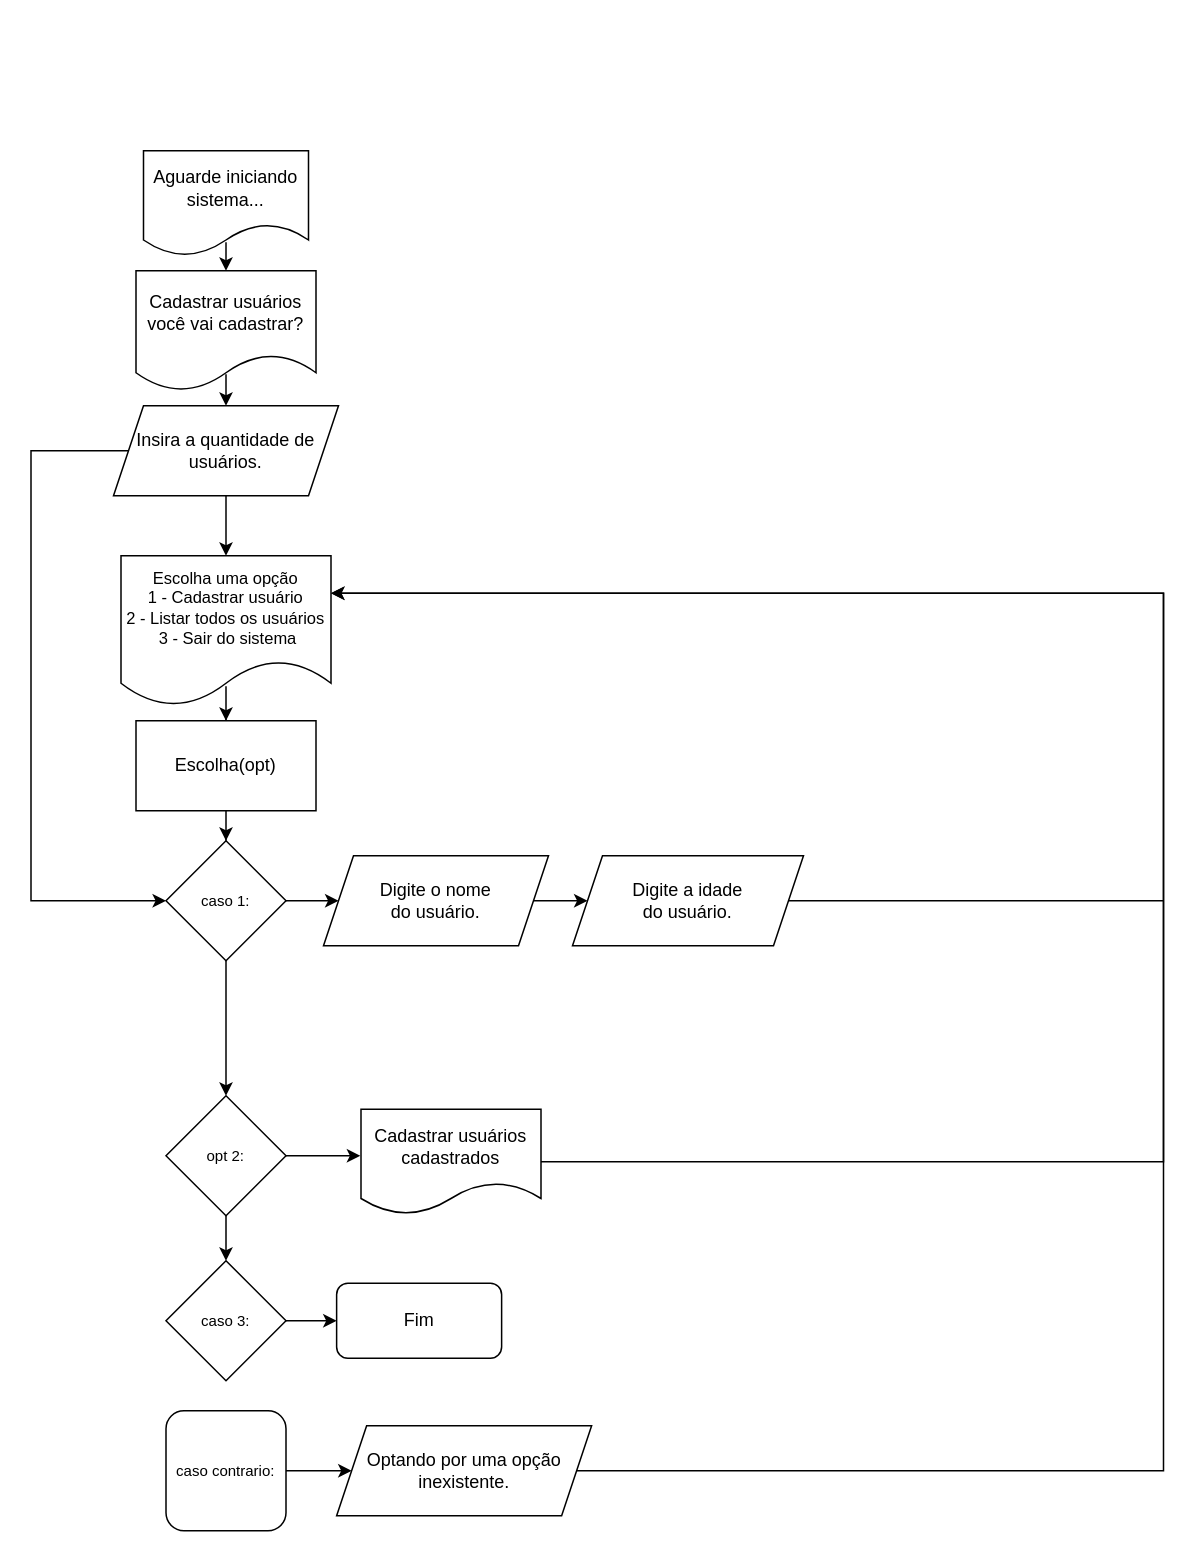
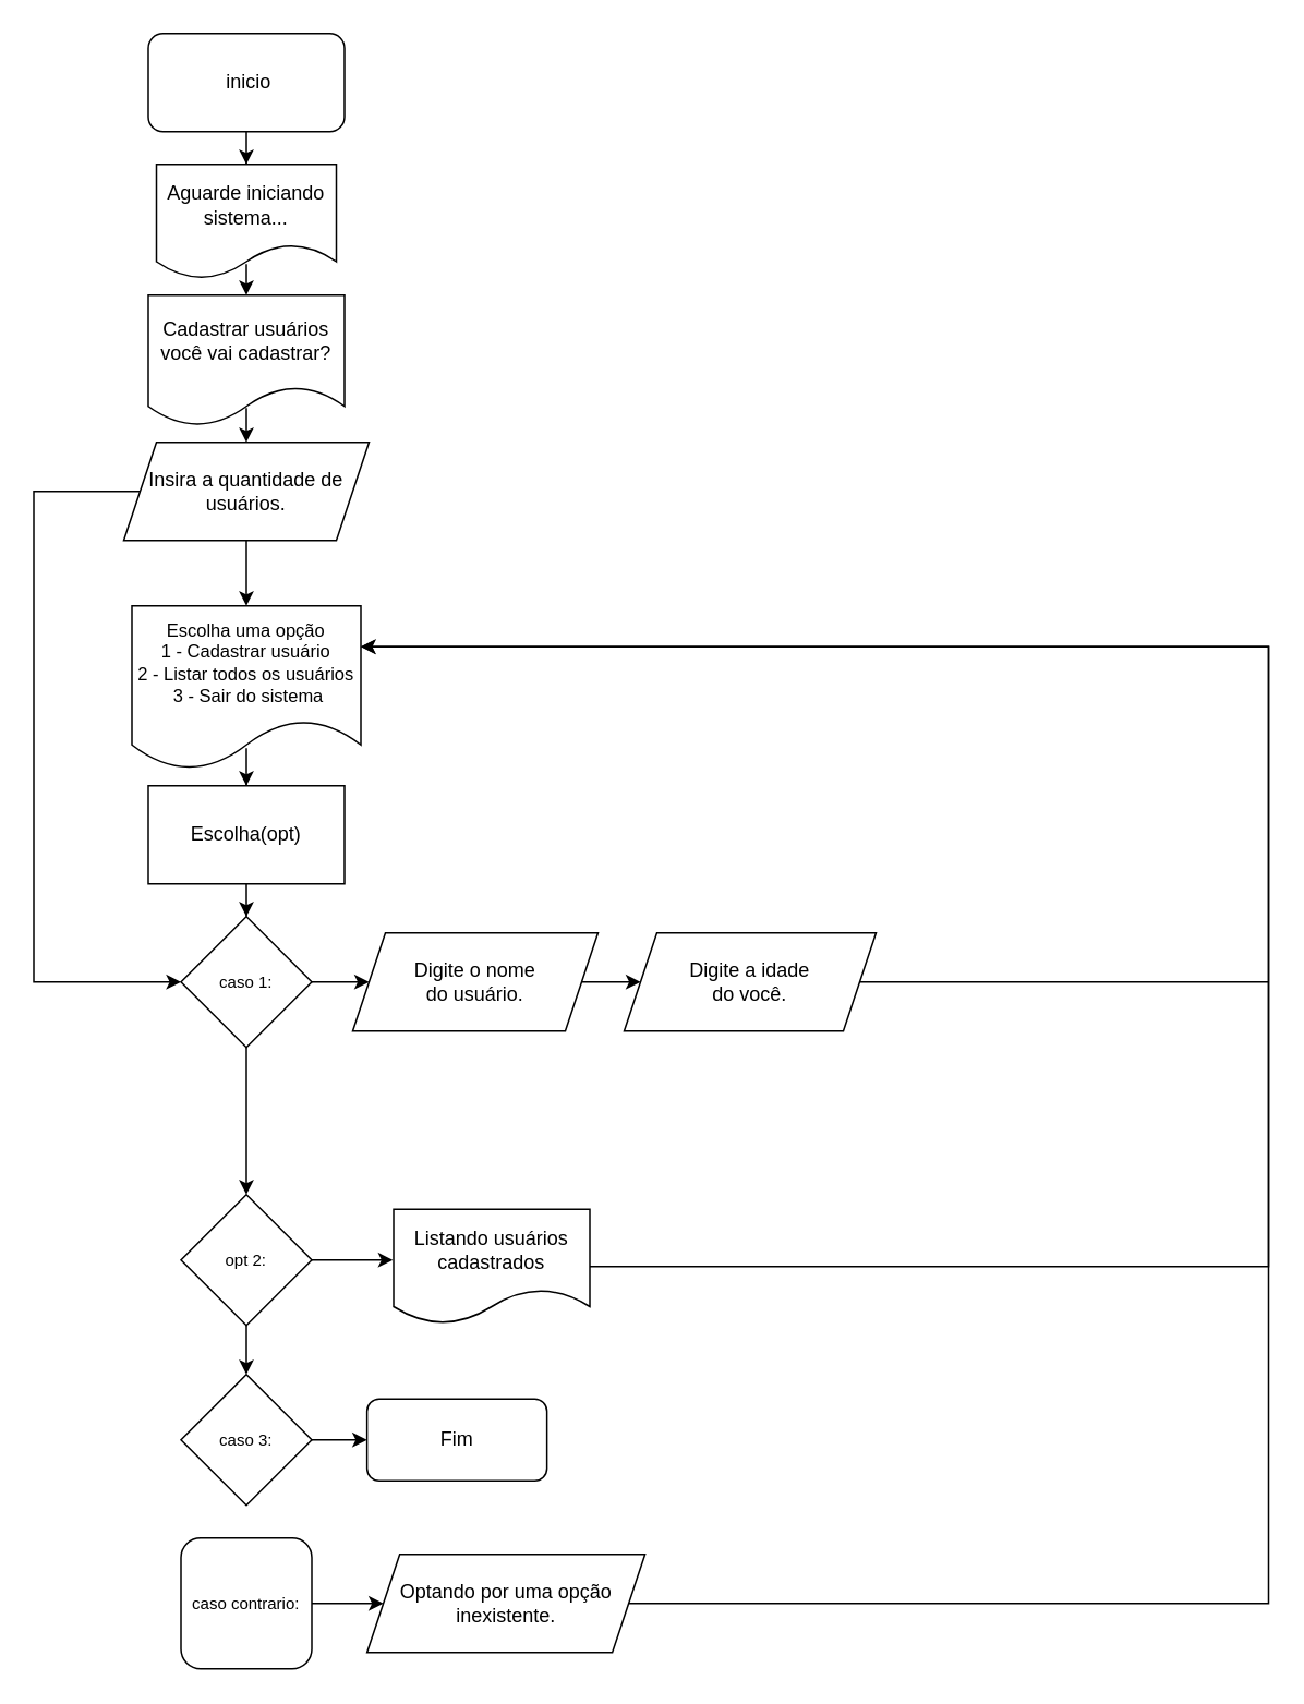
  <mxCell id="0" />
  <mxCell id="1" parent="0" />
+ <mxCell id="2" value="" style="edgeStyle=orthogonalEdgeStyle;rounded=0;orthogonalLoop=1;jettySize=auto;html=1;" edge="1" parent="1" source="3" target="31"><mxGeometry relative="1" as="geometry" /></mxCell>
+ <mxCell id="3" value="&lt;font style=&quot;vertical-align: inherit;&quot;&gt;&lt;font style=&quot;vertical-align: inherit;&quot;&gt;&lt;font style=&quot;vertical-align: inherit;&quot;&gt;&lt;font style=&quot;vertical-align: inherit;&quot;&gt;&amp;nbsp;inicio&lt;/font&gt;&lt;/font&gt;&lt;/font&gt;&lt;/font&gt;" style="rounded=1;whiteSpace=wrap;html=1;" parent="1" vertex="1"><mxGeometry x="90" width="120" height="60" as="geometry" y="20" /></mxCell>
  <mxCell id="4" value="" style="edgeStyle=none;rounded=0;orthogonalLoop=1;jettySize=auto;html=1;exitX=0.5;exitY=0.863;exitDx=0;exitDy=0;exitPerimeter=0;" parent="1" source="5" target="8" edge="1"><mxGeometry relative="1" as="geometry" /></mxCell>
  <mxCell id="5" value="&lt;font style=&quot;vertical-align: inherit;&quot;&gt;&lt;font style=&quot;vertical-align: inherit;&quot;&gt;&lt;font style=&quot;vertical-align: inherit;&quot;&gt;&lt;font style=&quot;vertical-align: inherit;&quot;&gt;Cadastrar usuários você vai cadastrar?&lt;/font&gt;&lt;/font&gt;&lt;/font&gt;&lt;/font&gt;" style="shape=document;whiteSpace=wrap;html=1;boundedLbl=1;" parent="1" vertex="1"><mxGeometry x="90" y="180" width="120" height="80" as="geometry" /></mxCell>
  <mxCell id="6" style="edgeStyle=orthogonalEdgeStyle;rounded=0;orthogonalLoop=1;jettySize=auto;html=1;entryX=0;entryY=0.5;entryDx=0;entryDy=0;exitX=0;exitY=0.5;exitDx=0;exitDy=0;" edge="1" parent="1" source="8" target="16"><mxGeometry relative="1" as="geometry"><Array as="points"><mxPoint x="20" y="300" /><mxPoint x="20" y="600" /></Array></mxGeometry></mxCell>
  <mxCell id="7" value="" style="edgeStyle=orthogonalEdgeStyle;rounded=0;orthogonalLoop=1;jettySize=auto;html=1;" edge="1" parent="1" source="8" target="11"><mxGeometry relative="1" as="geometry" /></mxCell>
  <mxCell id="8" value="Insira a quantidade de usuários." style="shape=parallelogram;perimeter=parallelogramPerimeter;whiteSpace=wrap;html=1;fixedSize=1;" parent="1" vertex="1"><mxGeometry x="75" y="270" width="150" height="60" as="geometry" /></mxCell>
  <mxCell id="9" value="" style="edgeStyle=none;rounded=0;orthogonalLoop=1;jettySize=auto;html=1;fontSize=8;" parent="1" target="5" edge="1"><mxGeometry relative="1" as="geometry"><mxPoint x="150" y="161" as="sourcePoint" /></mxGeometry></mxCell>
  <mxCell id="10" value="" style="edgeStyle=orthogonalEdgeStyle;rounded=0;orthogonalLoop=1;jettySize=auto;html=1;exitX=0.5;exitY=0.87;exitDx=0;exitDy=0;exitPerimeter=0;" edge="1" parent="1" source="11" target="13"><mxGeometry relative="1" as="geometry" /></mxCell>
  <mxCell id="11" value="&lt;font style=&quot;font-size: 11px;&quot;&gt;Escolha uma opção &lt;br&gt;1 - Cadastrar usuário &lt;br&gt;2 - Listar todos os usuários&lt;br&gt;&amp;nbsp;3 - Sair do sistema&lt;/font&gt;" style="shape=document;whiteSpace=wrap;html=1;boundedLbl=1;fontSize=8;" parent="1" vertex="1"><mxGeometry x="80" y="370" width="140" height="100" as="geometry" /></mxCell>
  <mxCell id="12" value="" style="edgeStyle=orthogonalEdgeStyle;rounded=0;orthogonalLoop=1;jettySize=auto;html=1;fontSize=10;" parent="1" source="13" target="16" edge="1"><mxGeometry relative="1" as="geometry" /></mxCell>
  <mxCell id="13" value="&lt;font style=&quot;font-size: 12px;&quot;&gt;Escolha(opt)&lt;/font&gt;" style="rounded=0;whiteSpace=wrap;html=1;fontSize=8;" parent="1" vertex="1"><mxGeometry x="90" y="480" width="120" height="60" as="geometry" /></mxCell>
  <mxCell id="14" value="" style="edgeStyle=orthogonalEdgeStyle;rounded=0;orthogonalLoop=1;jettySize=auto;html=1;" parent="1" source="16" target="19" edge="1"><mxGeometry relative="1" as="geometry" /></mxCell>
  <mxCell id="15" value="" style="edgeStyle=orthogonalEdgeStyle;rounded=0;orthogonalLoop=1;jettySize=auto;html=1;" edge="1" parent="1" source="16" target="26"><mxGeometry relative="1" as="geometry" /></mxCell>
  <mxCell id="16" value="caso 1:" style="rhombus;whiteSpace=wrap;html=1;fontSize=10;" parent="1" vertex="1"><mxGeometry x="110" y="560" width="80" height="80" as="geometry" /></mxCell>
  <mxCell id="17" value="" style="edgeStyle=orthogonalEdgeStyle;rounded=0;orthogonalLoop=1;jettySize=auto;html=1;entryX=-0.004;entryY=0.443;entryDx=0;entryDy=0;entryPerimeter=0;" parent="1" source="19" target="33" edge="1"><mxGeometry relative="1" as="geometry"><mxPoint x="358.5" y="770" as="targetPoint" /></mxGeometry></mxCell>
  <mxCell id="18" value="" style="edgeStyle=orthogonalEdgeStyle;rounded=0;orthogonalLoop=1;jettySize=auto;html=1;fontSize=12;" parent="1" source="19" target="21" edge="1"><mxGeometry relative="1" as="geometry" /></mxCell>
  <mxCell id="19" value="opt 2:" style="rhombus;whiteSpace=wrap;html=1;fontSize=10;" parent="1" vertex="1"><mxGeometry x="110" y="730" width="80" height="80" as="geometry" /></mxCell>
  <mxCell id="20" value="" style="edgeStyle=orthogonalEdgeStyle;rounded=0;orthogonalLoop=1;jettySize=auto;html=1;fontSize=12;" parent="1" source="21" edge="1"><mxGeometry relative="1" as="geometry"><mxPoint x="223.75" y="880" as="targetPoint" /></mxGeometry></mxCell>
  <mxCell id="21" value="caso 3:" style="rhombus;whiteSpace=wrap;html=1;fontSize=10;" parent="1" vertex="1"><mxGeometry x="110" y="840" width="80" height="80" as="geometry" /></mxCell>
  <mxCell id="22" value="Fim" style="rounded=1;whiteSpace=wrap;html=1;fontSize=12;" parent="1" vertex="1"><mxGeometry x="223.75" y="855" width="110" height="50" as="geometry" /></mxCell>
  <mxCell id="23" value="" style="edgeStyle=orthogonalEdgeStyle;rounded=0;orthogonalLoop=1;jettySize=auto;html=1;fontSize=11;entryX=0;entryY=0.5;entryDx=0;entryDy=0;" parent="1" source="24" target="30" edge="1"><mxGeometry relative="1" as="geometry"><mxPoint x="230.88" y="980.069" as="targetPoint" /></mxGeometry></mxCell>
  <mxCell id="24" value="caso contrario:" style="whiteSpace=wrap;html=1;fontSize=10;rounded=1;" parent="1" vertex="1"><mxGeometry x="110" y="940" width="80" height="80" as="geometry" /></mxCell>
  <mxCell id="25" style="edgeStyle=none;rounded=0;orthogonalLoop=1;jettySize=auto;html=1;exitX=1;exitY=0.5;exitDx=0;exitDy=0;fontSize=11;entryX=0;entryY=0.5;entryDx=0;entryDy=0;" parent="1" source="26" target="27" edge="1"><mxGeometry relative="1" as="geometry"><mxPoint x="385" y="600" as="targetPoint" /></mxGeometry></mxCell>
  <mxCell id="26" value="Digite o nome&lt;br&gt;do usuário." style="shape=parallelogram;perimeter=parallelogramPerimeter;whiteSpace=wrap;html=1;fixedSize=1;" parent="1" vertex="1"><mxGeometry x="215" y="570" width="150" height="60" as="geometry" /></mxCell>
- <mxCell id="27" value="Digite a idade&lt;br&gt;do usuário." style="shape=parallelogram;perimeter=parallelogramPerimeter;whiteSpace=wrap;html=1;fixedSize=1;" parent="1" vertex="1"><mxGeometry x="381" y="570" width="154" height="60" as="geometry" /></mxCell>
+ <mxCell id="27" value="Digite a idade&lt;br&gt;do você." style="shape=parallelogram;perimeter=parallelogramPerimeter;whiteSpace=wrap;html=1;fixedSize=1;" parent="1" vertex="1"><mxGeometry x="381" y="570" width="154" height="60" as="geometry" /></mxCell>
  <mxCell id="28" style="edgeStyle=orthogonalEdgeStyle;rounded=0;orthogonalLoop=1;jettySize=auto;html=1;exitX=1;exitY=0.5;exitDx=0;exitDy=0;entryX=1;entryY=0.25;entryDx=0;entryDy=0;fontSize=11;" parent="1" source="33" target="11" edge="1"><mxGeometry relative="1" as="geometry"><Array as="points"><mxPoint x="775" y="774" /><mxPoint x="775" y="395" /></Array><mxPoint x="508.5" y="770" as="sourcePoint" /></mxGeometry></mxCell>
  <mxCell id="29" style="edgeStyle=orthogonalEdgeStyle;rounded=0;orthogonalLoop=1;jettySize=auto;html=1;exitX=1;exitY=0.5;exitDx=0;exitDy=0;fontSize=11;entryX=1;entryY=0.25;entryDx=0;entryDy=0;" parent="1" edge="1" target="11" source="30"><mxGeometry relative="1" as="geometry"><mxPoint x="215" y="420" as="targetPoint" /><mxPoint x="383.75" y="1010" as="sourcePoint" /><Array as="points"><mxPoint x="775" y="980" /><mxPoint x="775" y="395" /></Array></mxGeometry></mxCell>
  <mxCell id="30" value="Optando por uma opção&lt;br&gt;inexistente." style="shape=parallelogram;perimeter=parallelogramPerimeter;whiteSpace=wrap;html=1;fixedSize=1;" parent="1" vertex="1"><mxGeometry x="223.75" y="950" width="170" height="60" as="geometry" /></mxCell>
  <mxCell id="31" value="Aguarde iniciando sistema..." style="shape=document;whiteSpace=wrap;html=1;boundedLbl=1;" vertex="1" parent="1"><mxGeometry x="95" y="100" width="110" height="70" as="geometry" /></mxCell>
  <mxCell id="32" value="" style="endArrow=none;html=1;rounded=0;exitX=1;exitY=0.5;exitDx=0;exitDy=0;" edge="1" parent="1" source="27"><mxGeometry width="50" height="50" relative="1" as="geometry"><mxPoint x="530" y="600" as="sourcePoint" /><mxPoint x="775" y="600" as="targetPoint" /></mxGeometry></mxCell>
- <mxCell id="33" value="Cadastrar usuários cadastrados" style="shape=document;whiteSpace=wrap;html=1;boundedLbl=1;" vertex="1" parent="1"><mxGeometry x="240" y="739" width="120" height="70" as="geometry" /></mxCell>
+ <mxCell id="33" value="Listando usuários cadastrados" style="shape=document;whiteSpace=wrap;html=1;boundedLbl=1;" vertex="1" parent="1"><mxGeometry x="240" y="739" width="120" height="70" as="geometry" /></mxCell>
